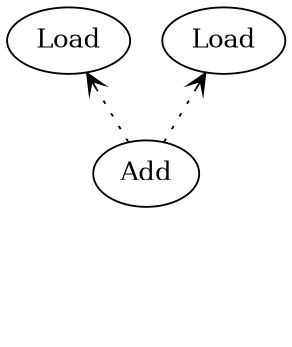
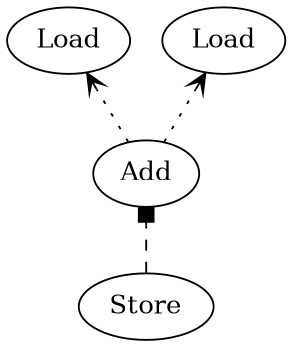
  strict digraph {
    rankdir=BT
    edge [style=dotted arrowhead=vee]
    n1 [label=Load]
    n2 [label=Load]
    Add
+   Store
    Add -> n1
    Add -> n2
+   Store -> Add [style=dashed arrowhead=box]
  }
